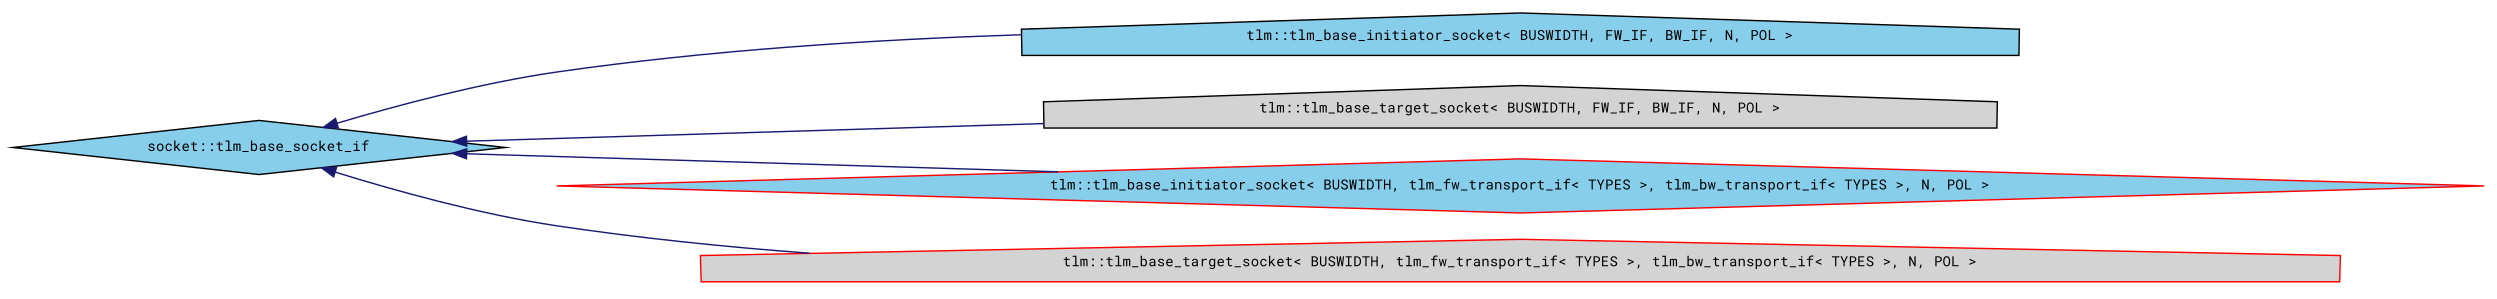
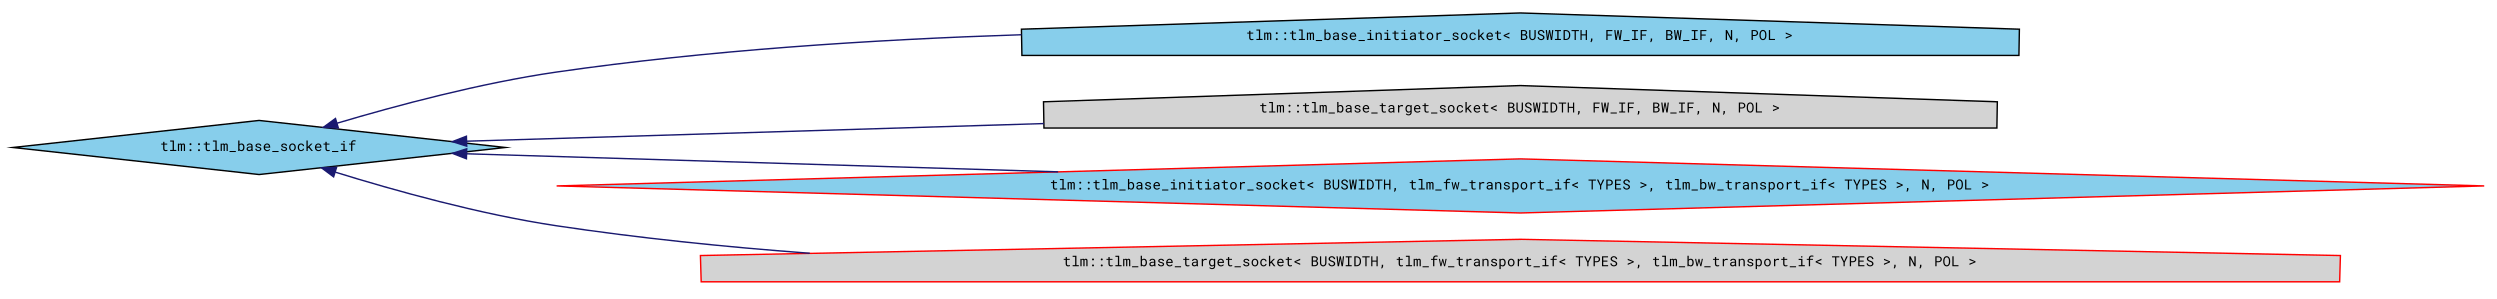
  digraph {
    rankdir=LR
    fontname="Roboto Mono"
    node [color=black fillcolor=skyblue fontname="Roboto Mono" fontsize=10 shape=house style=filled]
    edge [color=midnightblue dir=back fontname="Roboto Mono" fontsize=10 labelfontname=FreeSans labelfontsize=10 style=solid]
-   n1 [fontcolor=black height=0.2 label="socket::tlm_base_socket_if" shape=diamond width=0.4]
+   n1 [fontcolor=black height=0.2 label="tlm::tlm_base_socket_if" shape=diamond width=0.4]
    n2 [height=0.2 label="tlm::tlm_base_initiator_socket\< BUSWIDTH, FW_IF, BW_IF, N, POL \>" width=0.4]
    n3 [fillcolor=lightgrey height=0.2 label="tlm::tlm_base_target_socket\< BUSWIDTH, FW_IF, BW_IF, N, POL \>" width=0.4]
    n4 [color=red height=0.2 label="tlm::tlm_base_initiator_socket\< BUSWIDTH, tlm_fw_transport_if\< TYPES \>, tlm_bw_transport_if\< TYPES \>, N, POL \>" shape=diamond width=0.4]
    n5 [color=red fillcolor=lightgrey height=0.2 label="tlm::tlm_base_target_socket\< BUSWIDTH, tlm_fw_transport_if\< TYPES \>, tlm_bw_transport_if\< TYPES \>, N, POL \>" width=0.4]
    n1 -> n2
    n1 -> n3
    n1 -> n4
    n1 -> n5
  }
